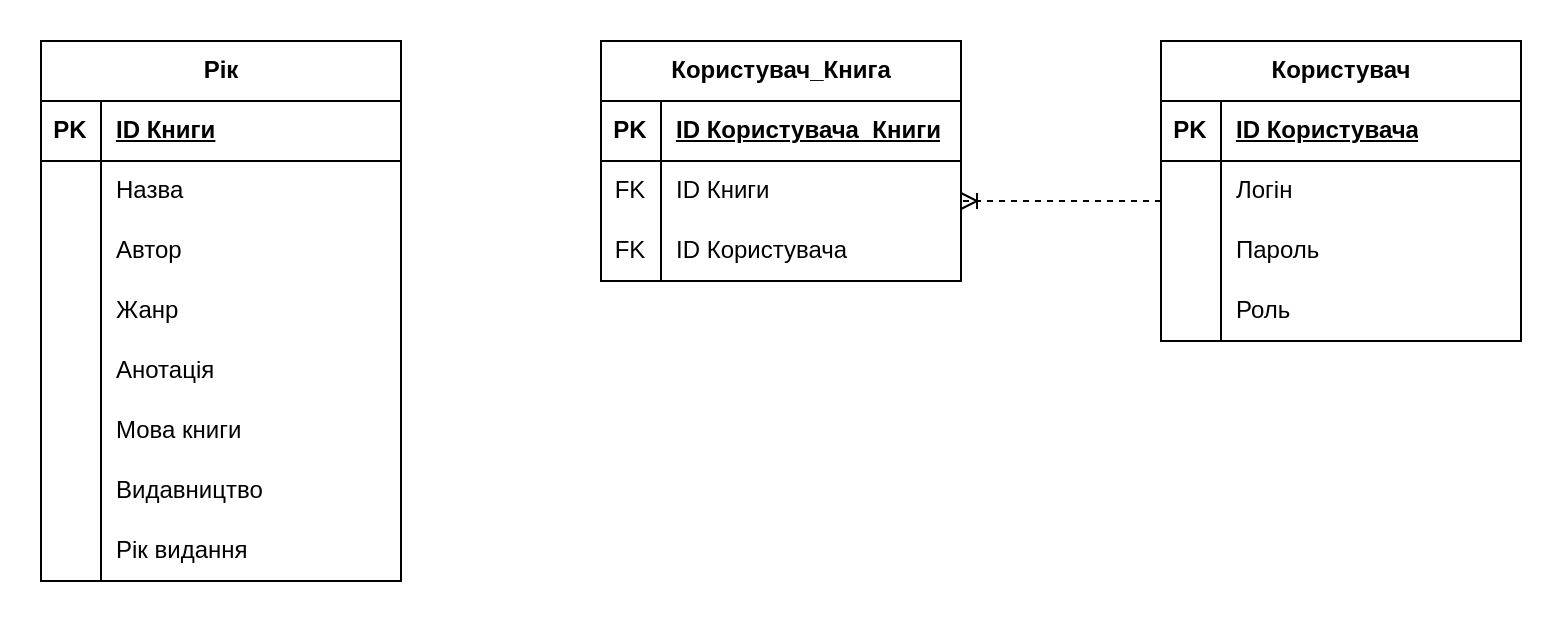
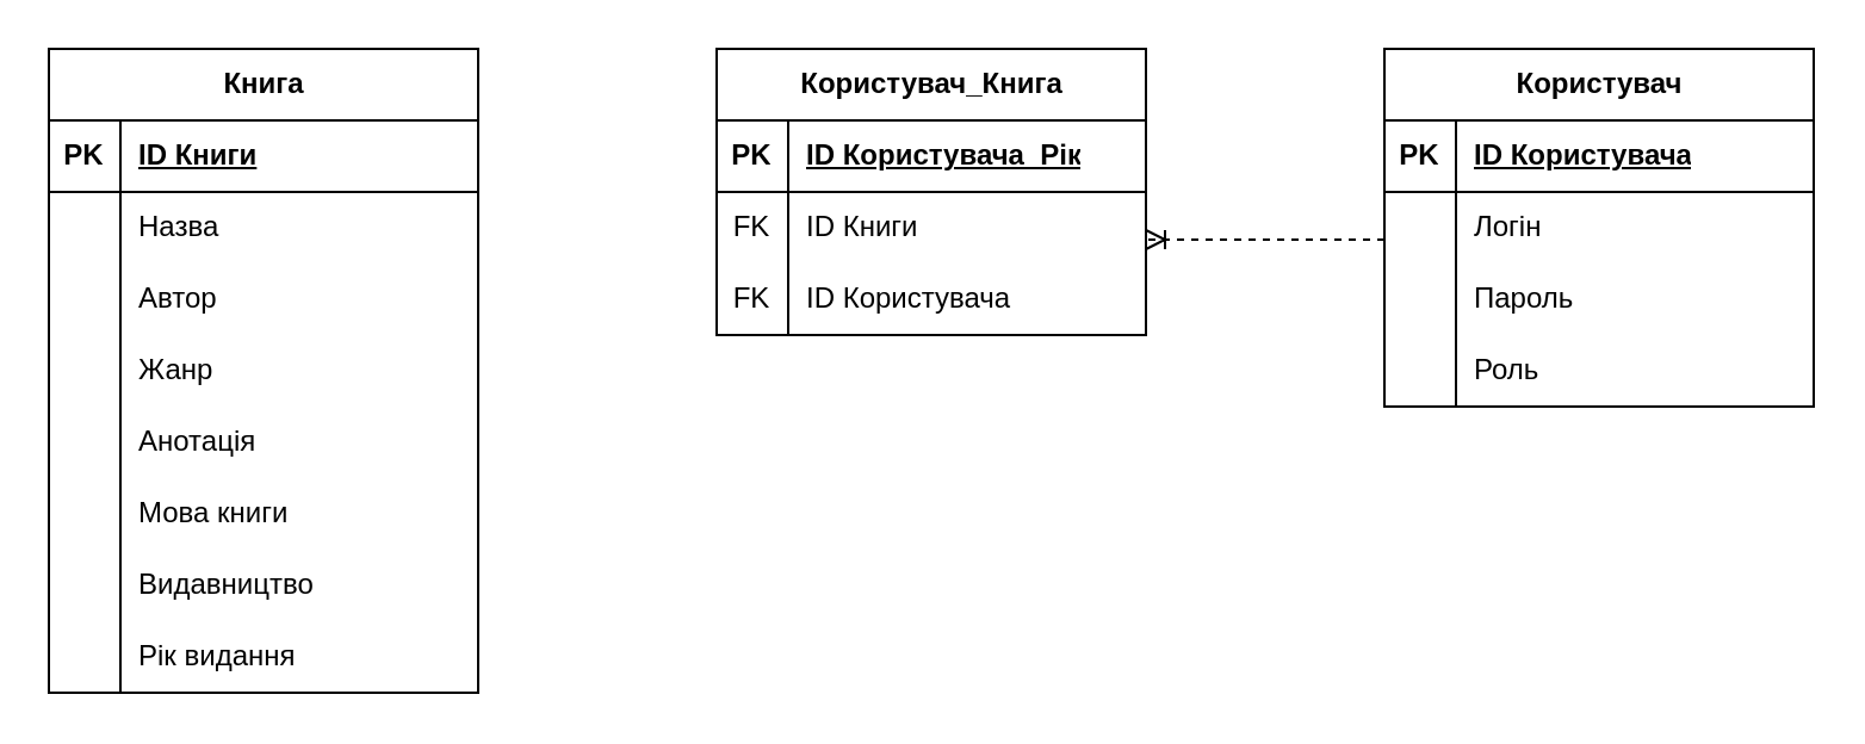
  <mxCell id="0" />
  <mxCell id="1" parent="0" />
- <mxCell id="2" value="Рік" style="shape=table;startSize=30;container=1;collapsible=1;childLayout=tableLayout;fixedRows=1;rowLines=0;fontStyle=1;align=center;resizeLast=1;html=1;" vertex="1" parent="1"><mxGeometry x="20" y="20" width="180" height="270" as="geometry" /></mxCell>
+ <mxCell id="2" value="Книга" style="shape=table;startSize=30;container=1;collapsible=1;childLayout=tableLayout;fixedRows=1;rowLines=0;fontStyle=1;align=center;resizeLast=1;html=1;" vertex="1" parent="1"><mxGeometry x="20" y="20" width="180" height="270" as="geometry" /></mxCell>
  <mxCell id="3" value="" style="shape=tableRow;horizontal=0;startSize=0;swimlaneHead=0;swimlaneBody=0;fillColor=none;collapsible=0;dropTarget=0;points=[[0,0.5],[1,0.5]];portConstraint=eastwest;top=0;left=0;right=0;bottom=1;" vertex="1" parent="2"><mxGeometry y="30" width="180" height="30" as="geometry" /></mxCell>
  <mxCell id="4" value="PK" style="shape=partialRectangle;connectable=0;fillColor=none;top=0;left=0;bottom=0;right=0;fontStyle=1;overflow=hidden;whiteSpace=wrap;html=1;" vertex="1" parent="3"><mxGeometry width="30" height="30" as="geometry"><mxRectangle width="30" height="30" as="alternateBounds" /></mxGeometry></mxCell>
  <mxCell id="5" value="ID Книги" style="shape=partialRectangle;connectable=0;fillColor=none;top=0;left=0;bottom=0;right=0;align=left;spacingLeft=6;fontStyle=5;overflow=hidden;whiteSpace=wrap;html=1;" vertex="1" parent="3"><mxGeometry x="30" width="150" height="30" as="geometry"><mxRectangle width="150" height="30" as="alternateBounds" /></mxGeometry></mxCell>
  <mxCell id="6" value="" style="shape=tableRow;horizontal=0;startSize=0;swimlaneHead=0;swimlaneBody=0;fillColor=none;collapsible=0;dropTarget=0;points=[[0,0.5],[1,0.5]];portConstraint=eastwest;top=0;left=0;right=0;bottom=0;" vertex="1" parent="2"><mxGeometry y="60" width="180" height="30" as="geometry" /></mxCell>
  <mxCell id="7" value="" style="shape=partialRectangle;connectable=0;fillColor=none;top=0;left=0;bottom=0;right=0;editable=1;overflow=hidden;whiteSpace=wrap;html=1;" vertex="1" parent="6"><mxGeometry width="30" height="30" as="geometry"><mxRectangle width="30" height="30" as="alternateBounds" /></mxGeometry></mxCell>
  <mxCell id="8" value="Назва" style="shape=partialRectangle;connectable=0;fillColor=none;top=0;left=0;bottom=0;right=0;align=left;spacingLeft=6;overflow=hidden;whiteSpace=wrap;html=1;" vertex="1" parent="6"><mxGeometry x="30" width="150" height="30" as="geometry"><mxRectangle width="150" height="30" as="alternateBounds" /></mxGeometry></mxCell>
  <mxCell id="9" value="" style="shape=tableRow;horizontal=0;startSize=0;swimlaneHead=0;swimlaneBody=0;fillColor=none;collapsible=0;dropTarget=0;points=[[0,0.5],[1,0.5]];portConstraint=eastwest;top=0;left=0;right=0;bottom=0;" vertex="1" parent="2"><mxGeometry y="90" width="180" height="30" as="geometry" /></mxCell>
  <mxCell id="10" value="" style="shape=partialRectangle;connectable=0;fillColor=none;top=0;left=0;bottom=0;right=0;editable=1;overflow=hidden;whiteSpace=wrap;html=1;" vertex="1" parent="9"><mxGeometry width="30" height="30" as="geometry"><mxRectangle width="30" height="30" as="alternateBounds" /></mxGeometry></mxCell>
  <mxCell id="11" value="Автор" style="shape=partialRectangle;connectable=0;fillColor=none;top=0;left=0;bottom=0;right=0;align=left;spacingLeft=6;overflow=hidden;whiteSpace=wrap;html=1;" vertex="1" parent="9"><mxGeometry x="30" width="150" height="30" as="geometry"><mxRectangle width="150" height="30" as="alternateBounds" /></mxGeometry></mxCell>
  <mxCell id="12" value="" style="shape=tableRow;horizontal=0;startSize=0;swimlaneHead=0;swimlaneBody=0;fillColor=none;collapsible=0;dropTarget=0;points=[[0,0.5],[1,0.5]];portConstraint=eastwest;top=0;left=0;right=0;bottom=0;" vertex="1" parent="2"><mxGeometry y="120" width="180" height="30" as="geometry" /></mxCell>
  <mxCell id="13" value="" style="shape=partialRectangle;connectable=0;fillColor=none;top=0;left=0;bottom=0;right=0;editable=1;overflow=hidden;whiteSpace=wrap;html=1;" vertex="1" parent="12"><mxGeometry width="30" height="30" as="geometry"><mxRectangle width="30" height="30" as="alternateBounds" /></mxGeometry></mxCell>
  <mxCell id="14" value="Жанр" style="shape=partialRectangle;connectable=0;fillColor=none;top=0;left=0;bottom=0;right=0;align=left;spacingLeft=6;overflow=hidden;whiteSpace=wrap;html=1;" vertex="1" parent="12"><mxGeometry x="30" width="150" height="30" as="geometry"><mxRectangle width="150" height="30" as="alternateBounds" /></mxGeometry></mxCell>
  <mxCell id="15" value="" style="shape=tableRow;horizontal=0;startSize=0;swimlaneHead=0;swimlaneBody=0;fillColor=none;collapsible=0;dropTarget=0;points=[[0,0.5],[1,0.5]];portConstraint=eastwest;top=0;left=0;right=0;bottom=0;" vertex="1" parent="2"><mxGeometry y="150" width="180" height="30" as="geometry" /></mxCell>
  <mxCell id="16" value="" style="shape=partialRectangle;connectable=0;fillColor=none;top=0;left=0;bottom=0;right=0;editable=1;overflow=hidden;whiteSpace=wrap;html=1;" vertex="1" parent="15"><mxGeometry width="30" height="30" as="geometry"><mxRectangle width="30" height="30" as="alternateBounds" /></mxGeometry></mxCell>
  <mxCell id="17" value="Анотація" style="shape=partialRectangle;connectable=0;fillColor=none;top=0;left=0;bottom=0;right=0;align=left;spacingLeft=6;overflow=hidden;whiteSpace=wrap;html=1;" vertex="1" parent="15"><mxGeometry x="30" width="150" height="30" as="geometry"><mxRectangle width="150" height="30" as="alternateBounds" /></mxGeometry></mxCell>
  <mxCell id="18" value="" style="shape=tableRow;horizontal=0;startSize=0;swimlaneHead=0;swimlaneBody=0;fillColor=none;collapsible=0;dropTarget=0;points=[[0,0.5],[1,0.5]];portConstraint=eastwest;top=0;left=0;right=0;bottom=0;" vertex="1" parent="2"><mxGeometry y="180" width="180" height="30" as="geometry" /></mxCell>
  <mxCell id="19" value="" style="shape=partialRectangle;connectable=0;fillColor=none;top=0;left=0;bottom=0;right=0;editable=1;overflow=hidden;whiteSpace=wrap;html=1;" vertex="1" parent="18"><mxGeometry width="30" height="30" as="geometry"><mxRectangle width="30" height="30" as="alternateBounds" /></mxGeometry></mxCell>
  <mxCell id="20" value="Мова книги" style="shape=partialRectangle;connectable=0;fillColor=none;top=0;left=0;bottom=0;right=0;align=left;spacingLeft=6;overflow=hidden;whiteSpace=wrap;html=1;" vertex="1" parent="18"><mxGeometry x="30" width="150" height="30" as="geometry"><mxRectangle width="150" height="30" as="alternateBounds" /></mxGeometry></mxCell>
  <mxCell id="21" value="" style="shape=tableRow;horizontal=0;startSize=0;swimlaneHead=0;swimlaneBody=0;fillColor=none;collapsible=0;dropTarget=0;points=[[0,0.5],[1,0.5]];portConstraint=eastwest;top=0;left=0;right=0;bottom=0;" vertex="1" parent="2"><mxGeometry y="210" width="180" height="30" as="geometry" /></mxCell>
  <mxCell id="22" value="" style="shape=partialRectangle;connectable=0;fillColor=none;top=0;left=0;bottom=0;right=0;editable=1;overflow=hidden;whiteSpace=wrap;html=1;" vertex="1" parent="21"><mxGeometry width="30" height="30" as="geometry"><mxRectangle width="30" height="30" as="alternateBounds" /></mxGeometry></mxCell>
  <mxCell id="23" value="Видавництво" style="shape=partialRectangle;connectable=0;fillColor=none;top=0;left=0;bottom=0;right=0;align=left;spacingLeft=6;overflow=hidden;whiteSpace=wrap;html=1;" vertex="1" parent="21"><mxGeometry x="30" width="150" height="30" as="geometry"><mxRectangle width="150" height="30" as="alternateBounds" /></mxGeometry></mxCell>
  <mxCell id="24" value="" style="shape=tableRow;horizontal=0;startSize=0;swimlaneHead=0;swimlaneBody=0;fillColor=none;collapsible=0;dropTarget=0;points=[[0,0.5],[1,0.5]];portConstraint=eastwest;top=0;left=0;right=0;bottom=0;" vertex="1" parent="2"><mxGeometry y="240" width="180" height="30" as="geometry" /></mxCell>
  <mxCell id="25" value="" style="shape=partialRectangle;connectable=0;fillColor=none;top=0;left=0;bottom=0;right=0;editable=1;overflow=hidden;whiteSpace=wrap;html=1;" vertex="1" parent="24"><mxGeometry width="30" height="30" as="geometry"><mxRectangle width="30" height="30" as="alternateBounds" /></mxGeometry></mxCell>
  <mxCell id="26" value="Рік видання" style="shape=partialRectangle;connectable=0;fillColor=none;top=0;left=0;bottom=0;right=0;align=left;spacingLeft=6;overflow=hidden;whiteSpace=wrap;html=1;" vertex="1" parent="24"><mxGeometry x="30" width="150" height="30" as="geometry"><mxRectangle width="150" height="30" as="alternateBounds" /></mxGeometry></mxCell>
  <mxCell id="27" value="Користувач" style="shape=table;startSize=30;container=1;collapsible=1;childLayout=tableLayout;fixedRows=1;rowLines=0;fontStyle=1;align=center;resizeLast=1;html=1;" vertex="1" parent="1"><mxGeometry x="580" y="20" width="180" height="150" as="geometry" /></mxCell>
  <mxCell id="28" value="" style="shape=tableRow;horizontal=0;startSize=0;swimlaneHead=0;swimlaneBody=0;fillColor=none;collapsible=0;dropTarget=0;points=[[0,0.5],[1,0.5]];portConstraint=eastwest;top=0;left=0;right=0;bottom=1;" vertex="1" parent="27"><mxGeometry y="30" width="180" height="30" as="geometry" /></mxCell>
  <mxCell id="29" value="PK" style="shape=partialRectangle;connectable=0;fillColor=none;top=0;left=0;bottom=0;right=0;fontStyle=1;overflow=hidden;whiteSpace=wrap;html=1;" vertex="1" parent="28"><mxGeometry width="30" height="30" as="geometry"><mxRectangle width="30" height="30" as="alternateBounds" /></mxGeometry></mxCell>
  <mxCell id="30" value="ID&amp;nbsp;Користувача" style="shape=partialRectangle;connectable=0;fillColor=none;top=0;left=0;bottom=0;right=0;align=left;spacingLeft=6;fontStyle=5;overflow=hidden;whiteSpace=wrap;html=1;" vertex="1" parent="28"><mxGeometry x="30" width="150" height="30" as="geometry"><mxRectangle width="150" height="30" as="alternateBounds" /></mxGeometry></mxCell>
  <mxCell id="31" value="" style="shape=tableRow;horizontal=0;startSize=0;swimlaneHead=0;swimlaneBody=0;fillColor=none;collapsible=0;dropTarget=0;points=[[0,0.5],[1,0.5]];portConstraint=eastwest;top=0;left=0;right=0;bottom=0;" vertex="1" parent="27"><mxGeometry y="60" width="180" height="30" as="geometry" /></mxCell>
  <mxCell id="32" value="" style="shape=partialRectangle;connectable=0;fillColor=none;top=0;left=0;bottom=0;right=0;editable=1;overflow=hidden;whiteSpace=wrap;html=1;" vertex="1" parent="31"><mxGeometry width="30" height="30" as="geometry"><mxRectangle width="30" height="30" as="alternateBounds" /></mxGeometry></mxCell>
  <mxCell id="33" value="Логін" style="shape=partialRectangle;connectable=0;fillColor=none;top=0;left=0;bottom=0;right=0;align=left;spacingLeft=6;overflow=hidden;whiteSpace=wrap;html=1;" vertex="1" parent="31"><mxGeometry x="30" width="150" height="30" as="geometry"><mxRectangle width="150" height="30" as="alternateBounds" /></mxGeometry></mxCell>
  <mxCell id="34" value="" style="shape=tableRow;horizontal=0;startSize=0;swimlaneHead=0;swimlaneBody=0;fillColor=none;collapsible=0;dropTarget=0;points=[[0,0.5],[1,0.5]];portConstraint=eastwest;top=0;left=0;right=0;bottom=0;" vertex="1" parent="27"><mxGeometry y="90" width="180" height="30" as="geometry" /></mxCell>
  <mxCell id="35" value="" style="shape=partialRectangle;connectable=0;fillColor=none;top=0;left=0;bottom=0;right=0;editable=1;overflow=hidden;whiteSpace=wrap;html=1;" vertex="1" parent="34"><mxGeometry width="30" height="30" as="geometry"><mxRectangle width="30" height="30" as="alternateBounds" /></mxGeometry></mxCell>
  <mxCell id="36" value="Пароль" style="shape=partialRectangle;connectable=0;fillColor=none;top=0;left=0;bottom=0;right=0;align=left;spacingLeft=6;overflow=hidden;whiteSpace=wrap;html=1;" vertex="1" parent="34"><mxGeometry x="30" width="150" height="30" as="geometry"><mxRectangle width="150" height="30" as="alternateBounds" /></mxGeometry></mxCell>
  <mxCell id="37" value="" style="shape=tableRow;horizontal=0;startSize=0;swimlaneHead=0;swimlaneBody=0;fillColor=none;collapsible=0;dropTarget=0;points=[[0,0.5],[1,0.5]];portConstraint=eastwest;top=0;left=0;right=0;bottom=0;" vertex="1" parent="27"><mxGeometry y="120" width="180" height="30" as="geometry" /></mxCell>
  <mxCell id="38" value="" style="shape=partialRectangle;connectable=0;fillColor=none;top=0;left=0;bottom=0;right=0;editable=1;overflow=hidden;whiteSpace=wrap;html=1;" vertex="1" parent="37"><mxGeometry width="30" height="30" as="geometry"><mxRectangle width="30" height="30" as="alternateBounds" /></mxGeometry></mxCell>
  <mxCell id="39" value="Роль" style="shape=partialRectangle;connectable=0;fillColor=none;top=0;left=0;bottom=0;right=0;align=left;spacingLeft=6;overflow=hidden;whiteSpace=wrap;html=1;" vertex="1" parent="37"><mxGeometry x="30" width="150" height="30" as="geometry"><mxRectangle width="150" height="30" as="alternateBounds" /></mxGeometry></mxCell>
  <mxCell id="40" value="Користувач_Книга" style="shape=table;startSize=30;container=1;collapsible=1;childLayout=tableLayout;fixedRows=1;rowLines=0;fontStyle=1;align=center;resizeLast=1;html=1;" vertex="1" parent="1"><mxGeometry x="300" y="20" width="180" height="120" as="geometry" /></mxCell>
  <mxCell id="41" value="" style="shape=tableRow;horizontal=0;startSize=0;swimlaneHead=0;swimlaneBody=0;fillColor=none;collapsible=0;dropTarget=0;points=[[0,0.5],[1,0.5]];portConstraint=eastwest;top=0;left=0;right=0;bottom=1;" vertex="1" parent="40"><mxGeometry y="30" width="180" height="30" as="geometry" /></mxCell>
  <mxCell id="42" value="PK" style="shape=partialRectangle;connectable=0;fillColor=none;top=0;left=0;bottom=0;right=0;fontStyle=1;overflow=hidden;whiteSpace=wrap;html=1;" vertex="1" parent="41"><mxGeometry width="30" height="30" as="geometry"><mxRectangle width="30" height="30" as="alternateBounds" /></mxGeometry></mxCell>
- <mxCell id="43" value="ID&amp;nbsp;Користувача_Книги" style="shape=partialRectangle;connectable=0;fillColor=none;top=0;left=0;bottom=0;right=0;align=left;spacingLeft=6;fontStyle=5;overflow=hidden;whiteSpace=wrap;html=1;" vertex="1" parent="41"><mxGeometry x="30" width="150" height="30" as="geometry"><mxRectangle width="150" height="30" as="alternateBounds" /></mxGeometry></mxCell>
+ <mxCell id="43" value="ID&amp;nbsp;Користувача_Рік" style="shape=partialRectangle;connectable=0;fillColor=none;top=0;left=0;bottom=0;right=0;align=left;spacingLeft=6;fontStyle=5;overflow=hidden;whiteSpace=wrap;html=1;" vertex="1" parent="41"><mxGeometry x="30" width="150" height="30" as="geometry"><mxRectangle width="150" height="30" as="alternateBounds" /></mxGeometry></mxCell>
  <mxCell id="44" value="" style="shape=tableRow;horizontal=0;startSize=0;swimlaneHead=0;swimlaneBody=0;fillColor=none;collapsible=0;dropTarget=0;points=[[0,0.5],[1,0.5]];portConstraint=eastwest;top=0;left=0;right=0;bottom=0;" vertex="1" parent="40"><mxGeometry y="60" width="180" height="30" as="geometry" /></mxCell>
  <mxCell id="45" value="FK" style="shape=partialRectangle;connectable=0;fillColor=none;top=0;left=0;bottom=0;right=0;editable=1;overflow=hidden;whiteSpace=wrap;html=1;" vertex="1" parent="44"><mxGeometry width="30" height="30" as="geometry"><mxRectangle width="30" height="30" as="alternateBounds" /></mxGeometry></mxCell>
  <mxCell id="46" value="ID Книги" style="shape=partialRectangle;connectable=0;fillColor=none;top=0;left=0;bottom=0;right=0;align=left;spacingLeft=6;overflow=hidden;whiteSpace=wrap;html=1;" vertex="1" parent="44"><mxGeometry x="30" width="150" height="30" as="geometry"><mxRectangle width="150" height="30" as="alternateBounds" /></mxGeometry></mxCell>
  <mxCell id="47" value="" style="shape=tableRow;horizontal=0;startSize=0;swimlaneHead=0;swimlaneBody=0;fillColor=none;collapsible=0;dropTarget=0;points=[[0,0.5],[1,0.5]];portConstraint=eastwest;top=0;left=0;right=0;bottom=0;" vertex="1" parent="40"><mxGeometry y="90" width="180" height="30" as="geometry" /></mxCell>
  <mxCell id="48" value="FK" style="shape=partialRectangle;connectable=0;fillColor=none;top=0;left=0;bottom=0;right=0;editable=1;overflow=hidden;whiteSpace=wrap;html=1;" vertex="1" parent="47"><mxGeometry width="30" height="30" as="geometry"><mxRectangle width="30" height="30" as="alternateBounds" /></mxGeometry></mxCell>
  <mxCell id="49" value="ID&amp;nbsp;Користувача" style="shape=partialRectangle;connectable=0;fillColor=none;top=0;left=0;bottom=0;right=0;align=left;spacingLeft=6;overflow=hidden;whiteSpace=wrap;html=1;" vertex="1" parent="47"><mxGeometry x="30" width="150" height="30" as="geometry"><mxRectangle width="150" height="30" as="alternateBounds" /></mxGeometry></mxCell>
  <mxCell id="50" value="" style="edgeStyle=elbowEdgeStyle;fontSize=12;html=1;endArrow=ERoneToMany;rounded=0;elbow=vertical;dashed=1;" edge="1" parent="1" source="27" target="40"><mxGeometry width="100" height="100" relative="1" as="geometry"><mxPoint x="210" y="390" as="sourcePoint" /><mxPoint x="310" y="290" as="targetPoint" /><Array as="points"><mxPoint x="530" y="100" /></Array></mxGeometry></mxCell>
